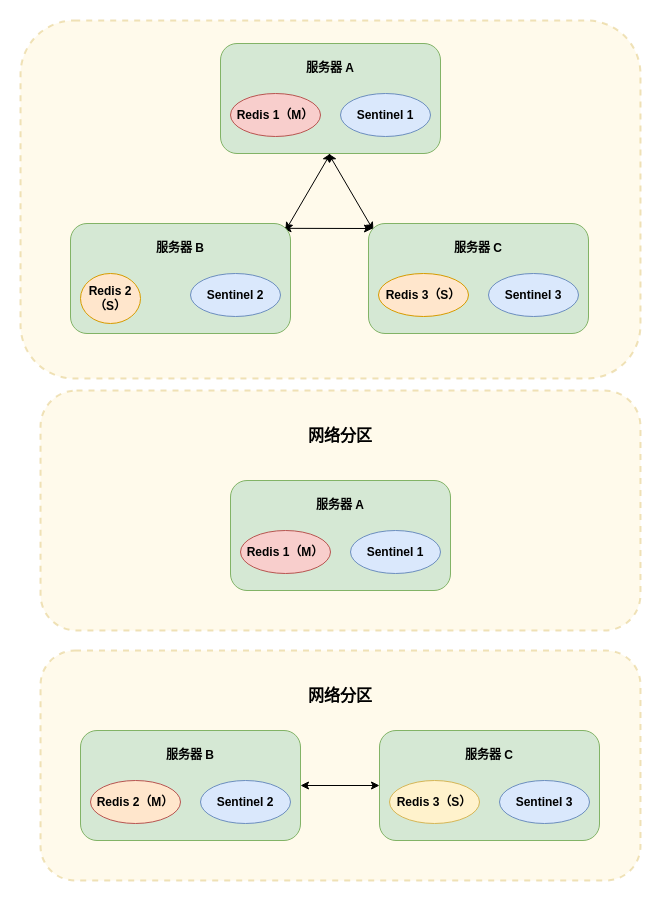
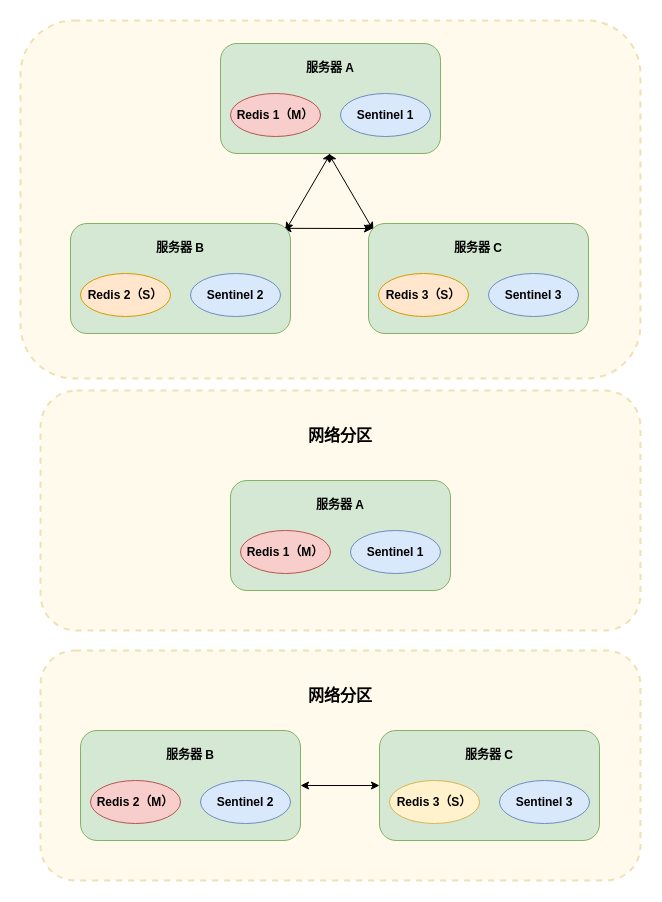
  <mxCell id="0" />
  <mxCell id="1" parent="0" />
  <mxCell id="2" value="" style="rounded=1;whiteSpace=wrap;html=1;fillColor=#fff2cc;strokeColor=#d6b656;opacity=40;dashed=1;strokeWidth=2;" parent="1" vertex="1"><mxGeometry y="20" width="620" height="358" as="geometry" x="20" /></mxCell>
  <mxCell id="3" value="" style="rounded=1;whiteSpace=wrap;html=1;fillColor=#fff2cc;strokeColor=#d6b656;opacity=40;dashed=1;strokeWidth=2;" parent="1" vertex="1"><mxGeometry x="40" y="650" width="600" height="230" as="geometry" /></mxCell>
  <mxCell id="4" value="" style="rounded=1;whiteSpace=wrap;html=1;fillColor=#fff2cc;strokeColor=#d6b656;opacity=40;dashed=1;strokeWidth=2;" parent="1" vertex="1"><mxGeometry x="40" y="390" width="600" height="240" as="geometry" /></mxCell>
  <mxCell id="5" style="rounded=0;orthogonalLoop=1;jettySize=auto;html=1;exitX=0.5;exitY=1;exitDx=0;exitDy=0;entryX=0.977;entryY=0.065;entryDx=0;entryDy=0;entryPerimeter=0;startArrow=classic;startFill=1;" parent="1" source="6" target="11" edge="1"><mxGeometry relative="1" as="geometry"><mxPoint x="290" y="223" as="targetPoint" /></mxGeometry></mxCell>
  <mxCell id="6" value="" style="rounded=1;whiteSpace=wrap;html=1;fontStyle=1;fillColor=#d5e8d4;strokeColor=#82b366;" parent="1" vertex="1"><mxGeometry x="220" y="43" width="220" height="110" as="geometry" /></mxCell>
  <mxCell id="7" value="&lt;b&gt;服务器 A&lt;br&gt;&lt;/b&gt;" style="text;html=1;strokeColor=none;fillColor=none;align=center;verticalAlign=middle;whiteSpace=wrap;rounded=0;" parent="1" vertex="1"><mxGeometry x="300" y="53" width="60" height="30" as="geometry" /></mxCell>
  <mxCell id="8" value="Redis 1（M）" style="ellipse;whiteSpace=wrap;html=1;fontStyle=1;fillColor=#f8cecc;strokeColor=#b85450;" parent="1" vertex="1"><mxGeometry x="230" y="93" width="90" height="43" as="geometry" /></mxCell>
  <mxCell id="9" value="Sentinel 1" style="ellipse;whiteSpace=wrap;html=1;fontStyle=1;fillColor=#dae8fc;strokeColor=#6c8ebf;" parent="1" vertex="1"><mxGeometry x="340" y="93" width="90" height="43" as="geometry" /></mxCell>
  <mxCell id="10" style="rounded=0;orthogonalLoop=1;jettySize=auto;html=1;exitX=0.966;exitY=0.044;exitDx=0;exitDy=0;entryX=0;entryY=0;entryDx=0;entryDy=0;startArrow=classic;startFill=1;exitPerimeter=0;" parent="1" source="11" edge="1"><mxGeometry relative="1" as="geometry"><mxPoint x="291" y="229" as="sourcePoint" /><mxPoint x="372" y="228" as="targetPoint" /></mxGeometry></mxCell>
  <mxCell id="11" value="" style="rounded=1;whiteSpace=wrap;html=1;fontStyle=1;fillColor=#d5e8d4;strokeColor=#82b366;" parent="1" vertex="1"><mxGeometry x="70" y="223" width="220" height="110" as="geometry" /></mxCell>
  <mxCell id="12" value="&lt;b&gt;服务器 B&lt;br&gt;&lt;/b&gt;" style="text;html=1;strokeColor=none;fillColor=none;align=center;verticalAlign=middle;whiteSpace=wrap;rounded=0;" parent="1" vertex="1"><mxGeometry x="150" y="233" width="60" height="30" as="geometry" /></mxCell>
- <mxCell id="13" value="Redis 2（S）" style="ellipse;whiteSpace=wrap;html=1;fontStyle=1;fillColor=#ffe6cc;strokeColor=#d79b00;" parent="1" vertex="1"><mxGeometry x="80" y="273" width="60" height="50" as="geometry" /></mxCell>
+ <mxCell id="13" value="Redis 2（S）" style="ellipse;whiteSpace=wrap;html=1;fontStyle=1;fillColor=#ffe6cc;strokeColor=#d79b00;" parent="1" vertex="1"><mxGeometry x="80" y="273" width="90" height="43" as="geometry" /></mxCell>
  <mxCell id="14" value="Sentinel 2" style="ellipse;whiteSpace=wrap;html=1;fontStyle=1;fillColor=#dae8fc;strokeColor=#6c8ebf;" parent="1" vertex="1"><mxGeometry x="190" y="273" width="90" height="43" as="geometry" /></mxCell>
  <mxCell id="15" style="rounded=0;orthogonalLoop=1;jettySize=auto;html=1;exitX=0.5;exitY=1;exitDx=0;exitDy=0;entryX=0.977;entryY=0.065;entryDx=0;entryDy=0;entryPerimeter=0;startArrow=classic;startFill=1;" parent="1" edge="1"><mxGeometry relative="1" as="geometry"><mxPoint x="328" y="153" as="sourcePoint" /><mxPoint x="373" y="230" as="targetPoint" /></mxGeometry></mxCell>
  <mxCell id="16" value="" style="rounded=1;whiteSpace=wrap;html=1;fontStyle=1;fillColor=#d5e8d4;strokeColor=#82b366;" parent="1" vertex="1"><mxGeometry x="368" y="223" width="220" height="110" as="geometry" /></mxCell>
  <mxCell id="17" value="&lt;b&gt;服务器 C&lt;br&gt;&lt;/b&gt;" style="text;html=1;strokeColor=none;fillColor=none;align=center;verticalAlign=middle;whiteSpace=wrap;rounded=0;" parent="1" vertex="1"><mxGeometry x="448" y="233" width="60" height="30" as="geometry" /></mxCell>
  <mxCell id="18" value="Redis 3（S）" style="ellipse;whiteSpace=wrap;html=1;fontStyle=1;fillColor=#ffe6cc;strokeColor=#d79b00;" parent="1" vertex="1"><mxGeometry x="378" y="273" width="90" height="43" as="geometry" /></mxCell>
  <mxCell id="19" value="Sentinel 3" style="ellipse;whiteSpace=wrap;html=1;fontStyle=1;fillColor=#dae8fc;strokeColor=#6c8ebf;" parent="1" vertex="1"><mxGeometry x="488" y="273" width="90" height="43" as="geometry" /></mxCell>
  <mxCell id="20" value="" style="rounded=1;whiteSpace=wrap;html=1;fontStyle=1;fillColor=#d5e8d4;strokeColor=#82b366;" parent="1" vertex="1"><mxGeometry x="230" y="480" width="220" height="110" as="geometry" /></mxCell>
  <mxCell id="21" value="&lt;b&gt;服务器 A&lt;br&gt;&lt;/b&gt;" style="text;html=1;strokeColor=none;fillColor=none;align=center;verticalAlign=middle;whiteSpace=wrap;rounded=0;" parent="1" vertex="1"><mxGeometry x="309" y="490" width="62" height="30" as="geometry" /></mxCell>
  <mxCell id="22" value="Redis 1（M）" style="ellipse;whiteSpace=wrap;html=1;fontStyle=1;fillColor=#f8cecc;strokeColor=#b85450;" parent="1" vertex="1"><mxGeometry x="240" y="530" width="90" height="43" as="geometry" /></mxCell>
  <mxCell id="23" value="Sentinel 1" style="ellipse;whiteSpace=wrap;html=1;fontStyle=1;fillColor=#dae8fc;strokeColor=#6c8ebf;" parent="1" vertex="1"><mxGeometry x="350" y="530" width="90" height="43" as="geometry" /></mxCell>
  <mxCell id="24" style="edgeStyle=orthogonalEdgeStyle;rounded=0;orthogonalLoop=1;jettySize=auto;html=1;exitX=1;exitY=0.5;exitDx=0;exitDy=0;entryX=0;entryY=0.5;entryDx=0;entryDy=0;startArrow=classic;startFill=1;" edge="1" parent="1" source="25" target="29"><mxGeometry relative="1" as="geometry" /></mxCell>
  <mxCell id="25" value="" style="rounded=1;whiteSpace=wrap;html=1;fontStyle=1;fillColor=#d5e8d4;strokeColor=#82b366;" parent="1" vertex="1"><mxGeometry x="80" y="730" width="220" height="110" as="geometry" /></mxCell>
  <mxCell id="26" value="&lt;b&gt;服务器 B&lt;br&gt;&lt;/b&gt;" style="text;html=1;strokeColor=none;fillColor=none;align=center;verticalAlign=middle;whiteSpace=wrap;rounded=0;" parent="1" vertex="1"><mxGeometry x="160" y="740" width="60" height="30" as="geometry" /></mxCell>
- <mxCell id="27" value="Redis 2（M）" style="ellipse;whiteSpace=wrap;html=1;fontStyle=1;fillColor=#ffe6cc;strokeColor=#b85450;" parent="1" vertex="1"><mxGeometry x="90" y="780" width="90" height="43" as="geometry" /></mxCell>
+ <mxCell id="27" value="Redis 2（M）" style="ellipse;whiteSpace=wrap;html=1;fontStyle=1;fillColor=#f8cecc;strokeColor=#b85450;" parent="1" vertex="1"><mxGeometry x="90" y="780" width="90" height="43" as="geometry" /></mxCell>
  <mxCell id="28" value="Sentinel 2" style="ellipse;whiteSpace=wrap;html=1;fontStyle=1;fillColor=#dae8fc;strokeColor=#6c8ebf;" parent="1" vertex="1"><mxGeometry x="200" y="780" width="90" height="43" as="geometry" /></mxCell>
  <mxCell id="29" value="" style="rounded=1;whiteSpace=wrap;html=1;fontStyle=1;fillColor=#d5e8d4;strokeColor=#82b366;" parent="1" vertex="1"><mxGeometry x="379" y="730" width="220" height="110" as="geometry" /></mxCell>
  <mxCell id="30" value="&lt;b&gt;服务器 C&lt;br&gt;&lt;/b&gt;" style="text;html=1;strokeColor=none;fillColor=none;align=center;verticalAlign=middle;whiteSpace=wrap;rounded=0;" parent="1" vertex="1"><mxGeometry x="459" y="740" width="60" height="30" as="geometry" /></mxCell>
  <mxCell id="31" value="Redis 3（S）" style="ellipse;whiteSpace=wrap;html=1;fontStyle=1;fillColor=#fff2cc;strokeColor=#d6b656;" parent="1" vertex="1"><mxGeometry x="389" y="780" width="90" height="43" as="geometry" /></mxCell>
  <mxCell id="32" value="Sentinel 3" style="ellipse;whiteSpace=wrap;html=1;fontStyle=1;fillColor=#dae8fc;strokeColor=#6c8ebf;" parent="1" vertex="1"><mxGeometry x="499" y="780" width="90" height="43" as="geometry" /></mxCell>
  <mxCell id="33" value="网络分区" style="text;html=1;strokeColor=none;fillColor=none;align=center;verticalAlign=middle;whiteSpace=wrap;rounded=0;fontStyle=1;fontSize=16;" parent="1" vertex="1"><mxGeometry x="300" y="420" width="80" height="30" as="geometry" /></mxCell>
  <mxCell id="34" value="网络分区" style="text;html=1;strokeColor=none;fillColor=none;align=center;verticalAlign=middle;whiteSpace=wrap;rounded=0;fontStyle=1;fontSize=16;" parent="1" vertex="1"><mxGeometry x="300" y="680" width="80" height="30" as="geometry" /></mxCell>
